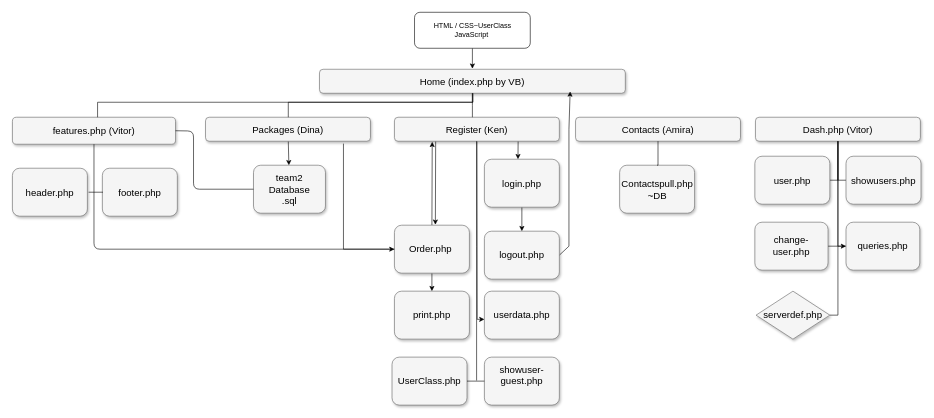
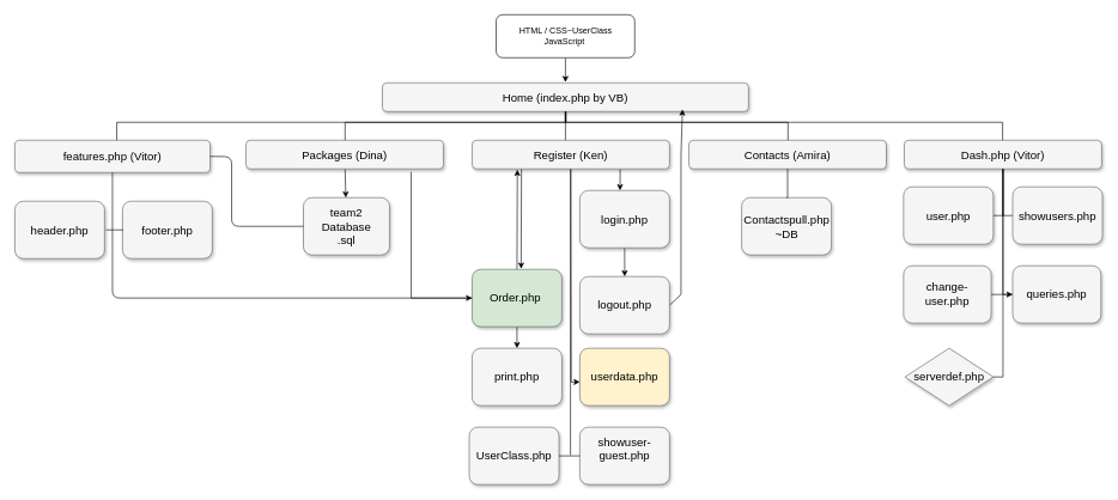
  <mxCell id="0" style=";html=1;" />
  <mxCell id="1" style=";html=1;" parent="0" />
  <mxCell id="2" value="Home (index.php by VB)" style="whiteSpace=wrap;html=1;rounded=1;shadow=1;strokeWidth=1;fontSize=16;align=center;fillColor=#f5f5f5;strokeColor=#666666;" parent="1" vertex="1"><mxGeometry x="532" y="115" width="510" height="40" as="geometry" /></mxCell>
  <mxCell id="3" value="" style="edgeStyle=none;rounded=0;orthogonalLoop=1;jettySize=auto;html=1;" edge="1" parent="1" source="5" target="29"><mxGeometry relative="1" as="geometry" /></mxCell>
  <mxCell id="4" style="edgeStyle=none;rounded=0;orthogonalLoop=1;jettySize=auto;html=1;entryX=0;entryY=0.5;entryDx=0;entryDy=0;" edge="1" parent="1" target="15"><mxGeometry relative="1" as="geometry"><mxPoint x="572" y="239" as="sourcePoint" /><Array as="points"><mxPoint x="572" y="415" /></Array></mxGeometry></mxCell>
  <mxCell id="5" value="Packages (Dina)" style="whiteSpace=wrap;html=1;rounded=1;shadow=1;strokeWidth=1;fontSize=16;align=center;fillColor=#f5f5f5;strokeColor=#666666;" parent="1" vertex="1"><mxGeometry x="342" y="195" width="275" height="40" as="geometry" /></mxCell>
  <mxCell id="6" style="edgeStyle=none;rounded=0;orthogonalLoop=1;jettySize=auto;html=1;exitX=0.25;exitY=1;exitDx=0;exitDy=0;entryX=0.546;entryY=-0.01;entryDx=0;entryDy=0;entryPerimeter=0;" edge="1" parent="1" source="9" target="15"><mxGeometry relative="1" as="geometry" /></mxCell>
  <mxCell id="7" style="edgeStyle=none;rounded=0;orthogonalLoop=1;jettySize=auto;html=1;exitX=0.75;exitY=1;exitDx=0;exitDy=0;entryX=0.448;entryY=0;entryDx=0;entryDy=0;entryPerimeter=0;" edge="1" parent="1" source="9" target="18"><mxGeometry relative="1" as="geometry" /></mxCell>
  <mxCell id="8" style="edgeStyle=none;rounded=0;orthogonalLoop=1;jettySize=auto;html=1;exitX=0.5;exitY=1;exitDx=0;exitDy=0;entryX=0;entryY=0.588;entryDx=0;entryDy=0;entryPerimeter=0;" edge="1" parent="1" source="9" target="28"><mxGeometry relative="1" as="geometry"><Array as="points"><mxPoint x="795" y="532" /></Array></mxGeometry></mxCell>
  <mxCell id="9" value="Register (Ken)" style="whiteSpace=wrap;html=1;rounded=1;shadow=1;strokeWidth=1;fontSize=16;align=center;fillColor=#f5f5f5;strokeColor=#666666;" parent="1" vertex="1"><mxGeometry x="657" y="195" width="275" height="40" as="geometry" /></mxCell>
  <mxCell id="10" value="features.php (Vitor)" style="whiteSpace=wrap;html=1;rounded=1;shadow=1;strokeWidth=1;fontSize=16;align=center;fillColor=#f5f5f5;strokeColor=#666666;" parent="1" vertex="1"><mxGeometry x="20" y="195" width="272" height="45" as="geometry" /></mxCell>
  <mxCell id="11" value="&lt;span&gt;Contacts (Amira)&lt;/span&gt;" style="whiteSpace=wrap;html=1;rounded=1;shadow=1;strokeWidth=1;fontSize=16;align=center;fillColor=#f5f5f5;strokeColor=#666666;" parent="1" vertex="1"><mxGeometry x="959" y="195" width="275" height="40" as="geometry" /></mxCell>
  <mxCell id="12" value="Dash.php (Vitor)" style="whiteSpace=wrap;html=1;rounded=1;shadow=1;strokeWidth=1;fontSize=16;align=center;fillColor=#f5f5f5;strokeColor=#666666;" parent="1" vertex="1"><mxGeometry x="1259" y="195" width="275" height="40" as="geometry" /></mxCell>
  <mxCell id="13" style="edgeStyle=none;rounded=0;orthogonalLoop=1;jettySize=auto;html=1;exitX=0.5;exitY=0;exitDx=0;exitDy=0;" edge="1" parent="1" source="15"><mxGeometry relative="1" as="geometry"><mxPoint x="720" y="236" as="targetPoint" /></mxGeometry></mxCell>
  <mxCell id="14" value="" style="edgeStyle=none;rounded=0;orthogonalLoop=1;jettySize=auto;html=1;" edge="1" parent="1" source="15" target="23"><mxGeometry relative="1" as="geometry" /></mxCell>
- <mxCell id="15" value="Order.php&amp;nbsp;&lt;br&gt;" style="whiteSpace=wrap;html=1;rounded=1;shadow=1;strokeWidth=1;fontSize=16;align=center;fillColor=#f5f5f5;strokeColor=#666666;" parent="1" vertex="1"><mxGeometry x="657" y="375" width="125" height="80" as="geometry" /></mxCell>
+ <mxCell id="15" value="Order.php&amp;nbsp;&lt;br&gt;" style="whiteSpace=wrap;html=1;rounded=1;shadow=1;strokeWidth=1;fontSize=16;align=center;fillColor=#d5e8d4;strokeColor=#666666;" parent="1" vertex="1"><mxGeometry x="657" y="375" width="125" height="80" as="geometry" /></mxCell>
  <mxCell id="16" value="UserClass.php" style="whiteSpace=wrap;html=1;rounded=1;shadow=1;strokeWidth=1;fontSize=16;align=center;fillColor=#f5f5f5;strokeColor=#666666;" parent="1" vertex="1"><mxGeometry x="653" y="595" width="125" height="80" as="geometry" /></mxCell>
  <mxCell id="17" value="" style="edgeStyle=none;rounded=0;orthogonalLoop=1;jettySize=auto;html=1;" edge="1" parent="1" source="18" target="27"><mxGeometry relative="1" as="geometry" /></mxCell>
  <mxCell id="18" value="login.php" style="whiteSpace=wrap;html=1;rounded=1;shadow=1;strokeWidth=1;fontSize=16;align=center;fillColor=#f5f5f5;strokeColor=#666666;" parent="1" vertex="1"><mxGeometry x="807" y="265" width="125" height="80" as="geometry" /></mxCell>
  <mxCell id="19" value="Contactspull.php&lt;br&gt;~DB&lt;br&gt;" style="whiteSpace=wrap;html=1;rounded=1;shadow=1;strokeWidth=1;fontSize=16;align=center;fillColor=#f5f5f5;strokeColor=#666666;" parent="1" vertex="1"><mxGeometry x="1032.5" y="275" width="125" height="80" as="geometry" /></mxCell>
  <mxCell id="20" value="showuser-&lt;br&gt;guest.php&lt;br&gt;&lt;br&gt;" style="whiteSpace=wrap;html=1;rounded=1;shadow=1;strokeWidth=1;fontSize=16;align=center;fillColor=#f5f5f5;strokeColor=#666666;" parent="1" vertex="1"><mxGeometry x="807" y="595" width="125" height="80" as="geometry" /></mxCell>
  <mxCell id="21" value="footer.php" style="whiteSpace=wrap;html=1;rounded=1;shadow=1;strokeWidth=1;fontSize=16;align=center;fillColor=#f5f5f5;strokeColor=#666666;" parent="1" vertex="1"><mxGeometry x="170" y="280" width="125" height="80" as="geometry" /></mxCell>
  <mxCell id="22" value="header.php" style="whiteSpace=wrap;html=1;rounded=1;shadow=1;strokeWidth=1;fontSize=16;align=center;fillColor=#f5f5f5;strokeColor=#666666;" vertex="1" parent="1"><mxGeometry x="20" y="280" width="125" height="80" as="geometry" /></mxCell>
  <mxCell id="23" value="&lt;span&gt;print.php&lt;/span&gt;" style="whiteSpace=wrap;html=1;rounded=1;shadow=1;strokeWidth=1;fontSize=16;align=center;fillColor=#f5f5f5;strokeColor=#666666;" parent="1" vertex="1"><mxGeometry x="657" y="485" width="125" height="80" as="geometry" /></mxCell>
  <mxCell id="24" value="" style="edgeStyle=none;rounded=0;orthogonalLoop=1;jettySize=auto;html=1;" edge="1" parent="1" source="25" target="43"><mxGeometry relative="1" as="geometry" /></mxCell>
  <mxCell id="25" value="change-&lt;br&gt;user.php" style="whiteSpace=wrap;html=1;rounded=1;shadow=1;strokeWidth=1;fontSize=16;align=center;fillColor=#f5f5f5;strokeColor=#666666;" vertex="1" parent="1"><mxGeometry x="1258" y="370" width="122" height="80" as="geometry" /></mxCell>
  <mxCell id="26" style="edgeStyle=none;rounded=0;orthogonalLoop=1;jettySize=auto;html=1;exitX=1;exitY=0.5;exitDx=0;exitDy=0;" edge="1" parent="1" source="27"><mxGeometry relative="1" as="geometry"><mxPoint x="950" y="152" as="targetPoint" /><Array as="points"><mxPoint x="948" y="410" /><mxPoint x="948" y="215" /></Array></mxGeometry></mxCell>
  <mxCell id="27" value="&lt;span&gt;logout.php&lt;/span&gt;" style="whiteSpace=wrap;html=1;rounded=1;shadow=1;strokeWidth=1;fontSize=16;align=center;fillColor=#f5f5f5;strokeColor=#666666;" parent="1" vertex="1"><mxGeometry x="807" y="385" width="125" height="80" as="geometry" /></mxCell>
- <mxCell id="28" value="&lt;span&gt;userdata.php&lt;/span&gt;" style="whiteSpace=wrap;html=1;rounded=1;shadow=1;strokeWidth=1;fontSize=16;align=center;fillColor=#f5f5f5;strokeColor=#666666;" parent="1" vertex="1"><mxGeometry x="807" y="485" width="125" height="80" as="geometry" /></mxCell>
+ <mxCell id="28" value="&lt;span&gt;userdata.php&lt;/span&gt;" style="whiteSpace=wrap;html=1;rounded=1;shadow=1;strokeWidth=1;fontSize=16;align=center;fillColor=#fff2cc;strokeColor=#666666;" parent="1" vertex="1"><mxGeometry x="807" y="485" width="125" height="80" as="geometry" /></mxCell>
  <mxCell id="29" value="&lt;span&gt;team2&lt;br&gt;Database&lt;br&gt;.sql&lt;br&gt;&lt;/span&gt;" style="whiteSpace=wrap;html=1;rounded=1;shadow=1;strokeWidth=1;fontSize=16;align=center;fillColor=#f5f5f5;strokeColor=#666666;" parent="1" vertex="1"><mxGeometry x="422" y="275" width="120" height="80" as="geometry" /></mxCell>
  <mxCell id="30" style="edgeStyle=orthogonalEdgeStyle;html=1;startSize=6;endFill=0;endSize=6;strokeWidth=1;fontSize=16;rounded=0;endArrow=none;" parent="1" source="2" target="5" edge="1"><mxGeometry relative="1" as="geometry"><Array as="points"><mxPoint x="788" y="170" /><mxPoint x="480" y="170" /></Array></mxGeometry></mxCell>
  <mxCell id="31" style="edgeStyle=elbowEdgeStyle;html=1;startSize=6;endFill=0;endSize=6;strokeWidth=1;fontSize=16;rounded=0;endArrow=none;" parent="1" source="2" target="9" edge="1"><mxGeometry relative="1" as="geometry"><Array as="points"><mxPoint x="787" y="175" /></Array></mxGeometry></mxCell>
  <mxCell id="32" style="edgeStyle=orthogonalEdgeStyle;html=1;startSize=6;endFill=0;endSize=6;strokeWidth=1;fontSize=16;rounded=0;endArrow=none;exitX=0.5;exitY=1;" parent="1" source="2" target="10" edge="1"><mxGeometry relative="1" as="geometry"><Array as="points"><mxPoint x="787" y="170" /><mxPoint x="162" y="170" /></Array></mxGeometry></mxCell>
+ <mxCell id="33" style="edgeStyle=orthogonalEdgeStyle;html=1;startSize=6;endFill=0;endSize=6;strokeWidth=1;fontSize=16;rounded=0;endArrow=none;" parent="1" source="2" target="11" edge="1"><mxGeometry relative="1" as="geometry"><Array as="points"><mxPoint x="787" y="170" /><mxPoint x="1097" y="170" /></Array></mxGeometry></mxCell>
+ <mxCell id="34" style="edgeStyle=orthogonalEdgeStyle;html=1;startSize=6;endFill=0;endSize=6;strokeWidth=1;fontSize=16;rounded=0;endArrow=none;" parent="1" source="2" target="12" edge="1"><mxGeometry relative="1" as="geometry"><Array as="points"><mxPoint x="787" y="170" /><mxPoint x="1396" y="170" /></Array></mxGeometry></mxCell>
  <mxCell id="35" style="edgeStyle=orthogonalEdgeStyle;html=1;startSize=6;endFill=0;endSize=6;strokeWidth=1;fontSize=16;rounded=0;endArrow=none;" parent="1" source="9" edge="1"><mxGeometry relative="1" as="geometry"><Array as="points"><mxPoint x="794" y="410" /></Array><mxPoint x="794" y="634" as="targetPoint" /></mxGeometry></mxCell>
  <mxCell id="36" style="edgeStyle=orthogonalEdgeStyle;html=1;startSize=6;endFill=0;endSize=6;strokeWidth=1;fontSize=16;rounded=0;endArrow=none;entryX=0.5;entryY=0;entryDx=0;entryDy=0;" parent="1" source="11" target="19" edge="1"><mxGeometry relative="1" as="geometry"><Array as="points"><mxPoint x="1097" y="275" /></Array><mxPoint x="1097" y="270" as="targetPoint" /></mxGeometry></mxCell>
  <mxCell id="37" style="edgeStyle=orthogonalEdgeStyle;html=1;startSize=6;endFill=0;endSize=6;strokeWidth=1;fontSize=16;rounded=0;endArrow=none;entryX=0;entryY=0.5;entryDx=0;entryDy=0;" parent="1" source="12" target="43" edge="1"><mxGeometry relative="1" as="geometry"><Array as="points"><mxPoint x="1397" y="410" /></Array><mxPoint x="1409" y="415" as="targetPoint" /></mxGeometry></mxCell>
  <mxCell id="38" style="edgeStyle=orthogonalEdgeStyle;html=1;startSize=6;endFill=0;endSize=6;strokeWidth=1;fontSize=16;rounded=0;endArrow=none;entryX=1;entryY=0.5;entryDx=0;entryDy=0;" parent="1" source="12" target="41" edge="1"><mxGeometry relative="1" as="geometry"><Array as="points"><mxPoint x="1397" y="300" /></Array><mxPoint x="1409" y="525" as="targetPoint" /></mxGeometry></mxCell>
  <mxCell id="39" style="edgeStyle=orthogonalEdgeStyle;html=1;startSize=6;endFill=0;endSize=6;strokeWidth=1;fontSize=16;rounded=0;endArrow=none;entryX=0;entryY=0.5;entryDx=0;entryDy=0;" parent="1" source="12" target="42" edge="1"><mxGeometry relative="1" as="geometry"><Array as="points"><mxPoint x="1397" y="300" /></Array><mxPoint x="1409" y="635" as="targetPoint" /></mxGeometry></mxCell>
  <mxCell id="40" style="edgeStyle=orthogonalEdgeStyle;html=1;startSize=6;endFill=0;endSize=6;strokeWidth=1;fontSize=16;rounded=0;endArrow=none;entryX=1;entryY=0.5;entryDx=0;entryDy=0;" parent="1" source="12" target="49" edge="1"><mxGeometry relative="1" as="geometry"><Array as="points"><mxPoint x="1397" y="525" /></Array><mxPoint x="1382" y="410" as="targetPoint" /></mxGeometry></mxCell>
  <mxCell id="41" value="user.php&lt;br&gt;" style="whiteSpace=wrap;html=1;rounded=1;shadow=1;strokeWidth=1;fontSize=16;align=center;fillColor=#f5f5f5;strokeColor=#666666;" vertex="1" parent="1"><mxGeometry x="1258" y="260" width="125" height="80" as="geometry" /></mxCell>
  <mxCell id="42" value="showusers.php&lt;br&gt;" style="whiteSpace=wrap;html=1;rounded=1;shadow=1;strokeWidth=1;fontSize=16;align=center;fillColor=#f5f5f5;strokeColor=#666666;" vertex="1" parent="1"><mxGeometry x="1410" y="260" width="125" height="80" as="geometry" /></mxCell>
  <mxCell id="43" value="&lt;span&gt;queries.php&lt;/span&gt;" style="whiteSpace=wrap;html=1;rounded=1;shadow=1;strokeWidth=1;fontSize=16;align=center;fillColor=#f5f5f5;strokeColor=#666666;" vertex="1" parent="1"><mxGeometry x="1410" y="370" width="123" height="80" as="geometry" /></mxCell>
  <mxCell id="44" value="" style="endArrow=none;html=1;entryX=0.5;entryY=1;entryDx=0;entryDy=0;exitX=0;exitY=0.5;exitDx=0;exitDy=0;" edge="1" parent="1" source="15" target="10"><mxGeometry width="50" height="50" relative="1" as="geometry"><mxPoint x="158" y="540" as="sourcePoint" /><mxPoint x="72" y="810" as="targetPoint" /><Array as="points"><mxPoint x="156" y="415" /></Array></mxGeometry></mxCell>
  <mxCell id="45" value="" style="endArrow=none;html=1;exitX=1;exitY=0.5;exitDx=0;exitDy=0;entryX=0;entryY=0.5;entryDx=0;entryDy=0;" edge="1" parent="1" source="10" target="29"><mxGeometry width="50" height="50" relative="1" as="geometry"><mxPoint x="332" y="330" as="sourcePoint" /><mxPoint x="422" y="309" as="targetPoint" /><Array as="points"><mxPoint x="322" y="218" /><mxPoint x="322" y="315" /></Array></mxGeometry></mxCell>
  <mxCell id="46" value="" style="edgeStyle=none;rounded=0;orthogonalLoop=1;jettySize=auto;html=1;" edge="1" parent="1" source="47"><mxGeometry relative="1" as="geometry"><mxPoint x="787" y="114" as="targetPoint" /></mxGeometry></mxCell>
  <mxCell id="47" value="HTML / CSS~UserClass&lt;br&gt;JavaScript&amp;nbsp;&lt;br&gt;" style="rounded=1;whiteSpace=wrap;html=1;" vertex="1" parent="1"><mxGeometry x="690.5" y="20" width="193" height="60" as="geometry" /></mxCell>
  <mxCell id="48" style="edgeStyle=none;rounded=0;orthogonalLoop=1;jettySize=auto;html=1;exitX=0.5;exitY=0;exitDx=0;exitDy=0;" edge="1" parent="1" source="47" target="47"><mxGeometry relative="1" as="geometry" /></mxCell>
  <mxCell id="49" value="&lt;span&gt;serverdef.php&lt;/span&gt;" style="rhombus;whiteSpace=wrap;html=1;shadow=1;strokeWidth=1;fontSize=16;align=center;fillColor=#f5f5f5;strokeColor=#666666;" vertex="1" parent="1"><mxGeometry x="1260" y="485" width="123" height="80" as="geometry" /></mxCell>
  <mxCell id="50" value="" style="endArrow=none;html=1;exitX=1;exitY=0.5;exitDx=0;exitDy=0;entryX=0;entryY=0.5;entryDx=0;entryDy=0;" edge="1" parent="1" source="16" target="20"><mxGeometry width="50" height="50" relative="1" as="geometry"><mxPoint x="772" y="670" as="sourcePoint" /><mxPoint x="822" y="620" as="targetPoint" /></mxGeometry></mxCell>
  <mxCell id="51" value="" style="endArrow=none;html=1;entryX=0;entryY=0.5;entryDx=0;entryDy=0;strokeColor=none;" edge="1" parent="1" target="21"><mxGeometry width="50" height="50" relative="1" as="geometry"><mxPoint x="146" y="315" as="sourcePoint" /><mxPoint x="180" y="298" as="targetPoint" /></mxGeometry></mxCell>
  <mxCell id="52" value="" style="endArrow=none;html=1;strokeColor=#000000;" edge="1" parent="1"><mxGeometry width="50" height="50" relative="1" as="geometry"><mxPoint x="147" y="320" as="sourcePoint" /><mxPoint x="171" y="320" as="targetPoint" /></mxGeometry></mxCell>
